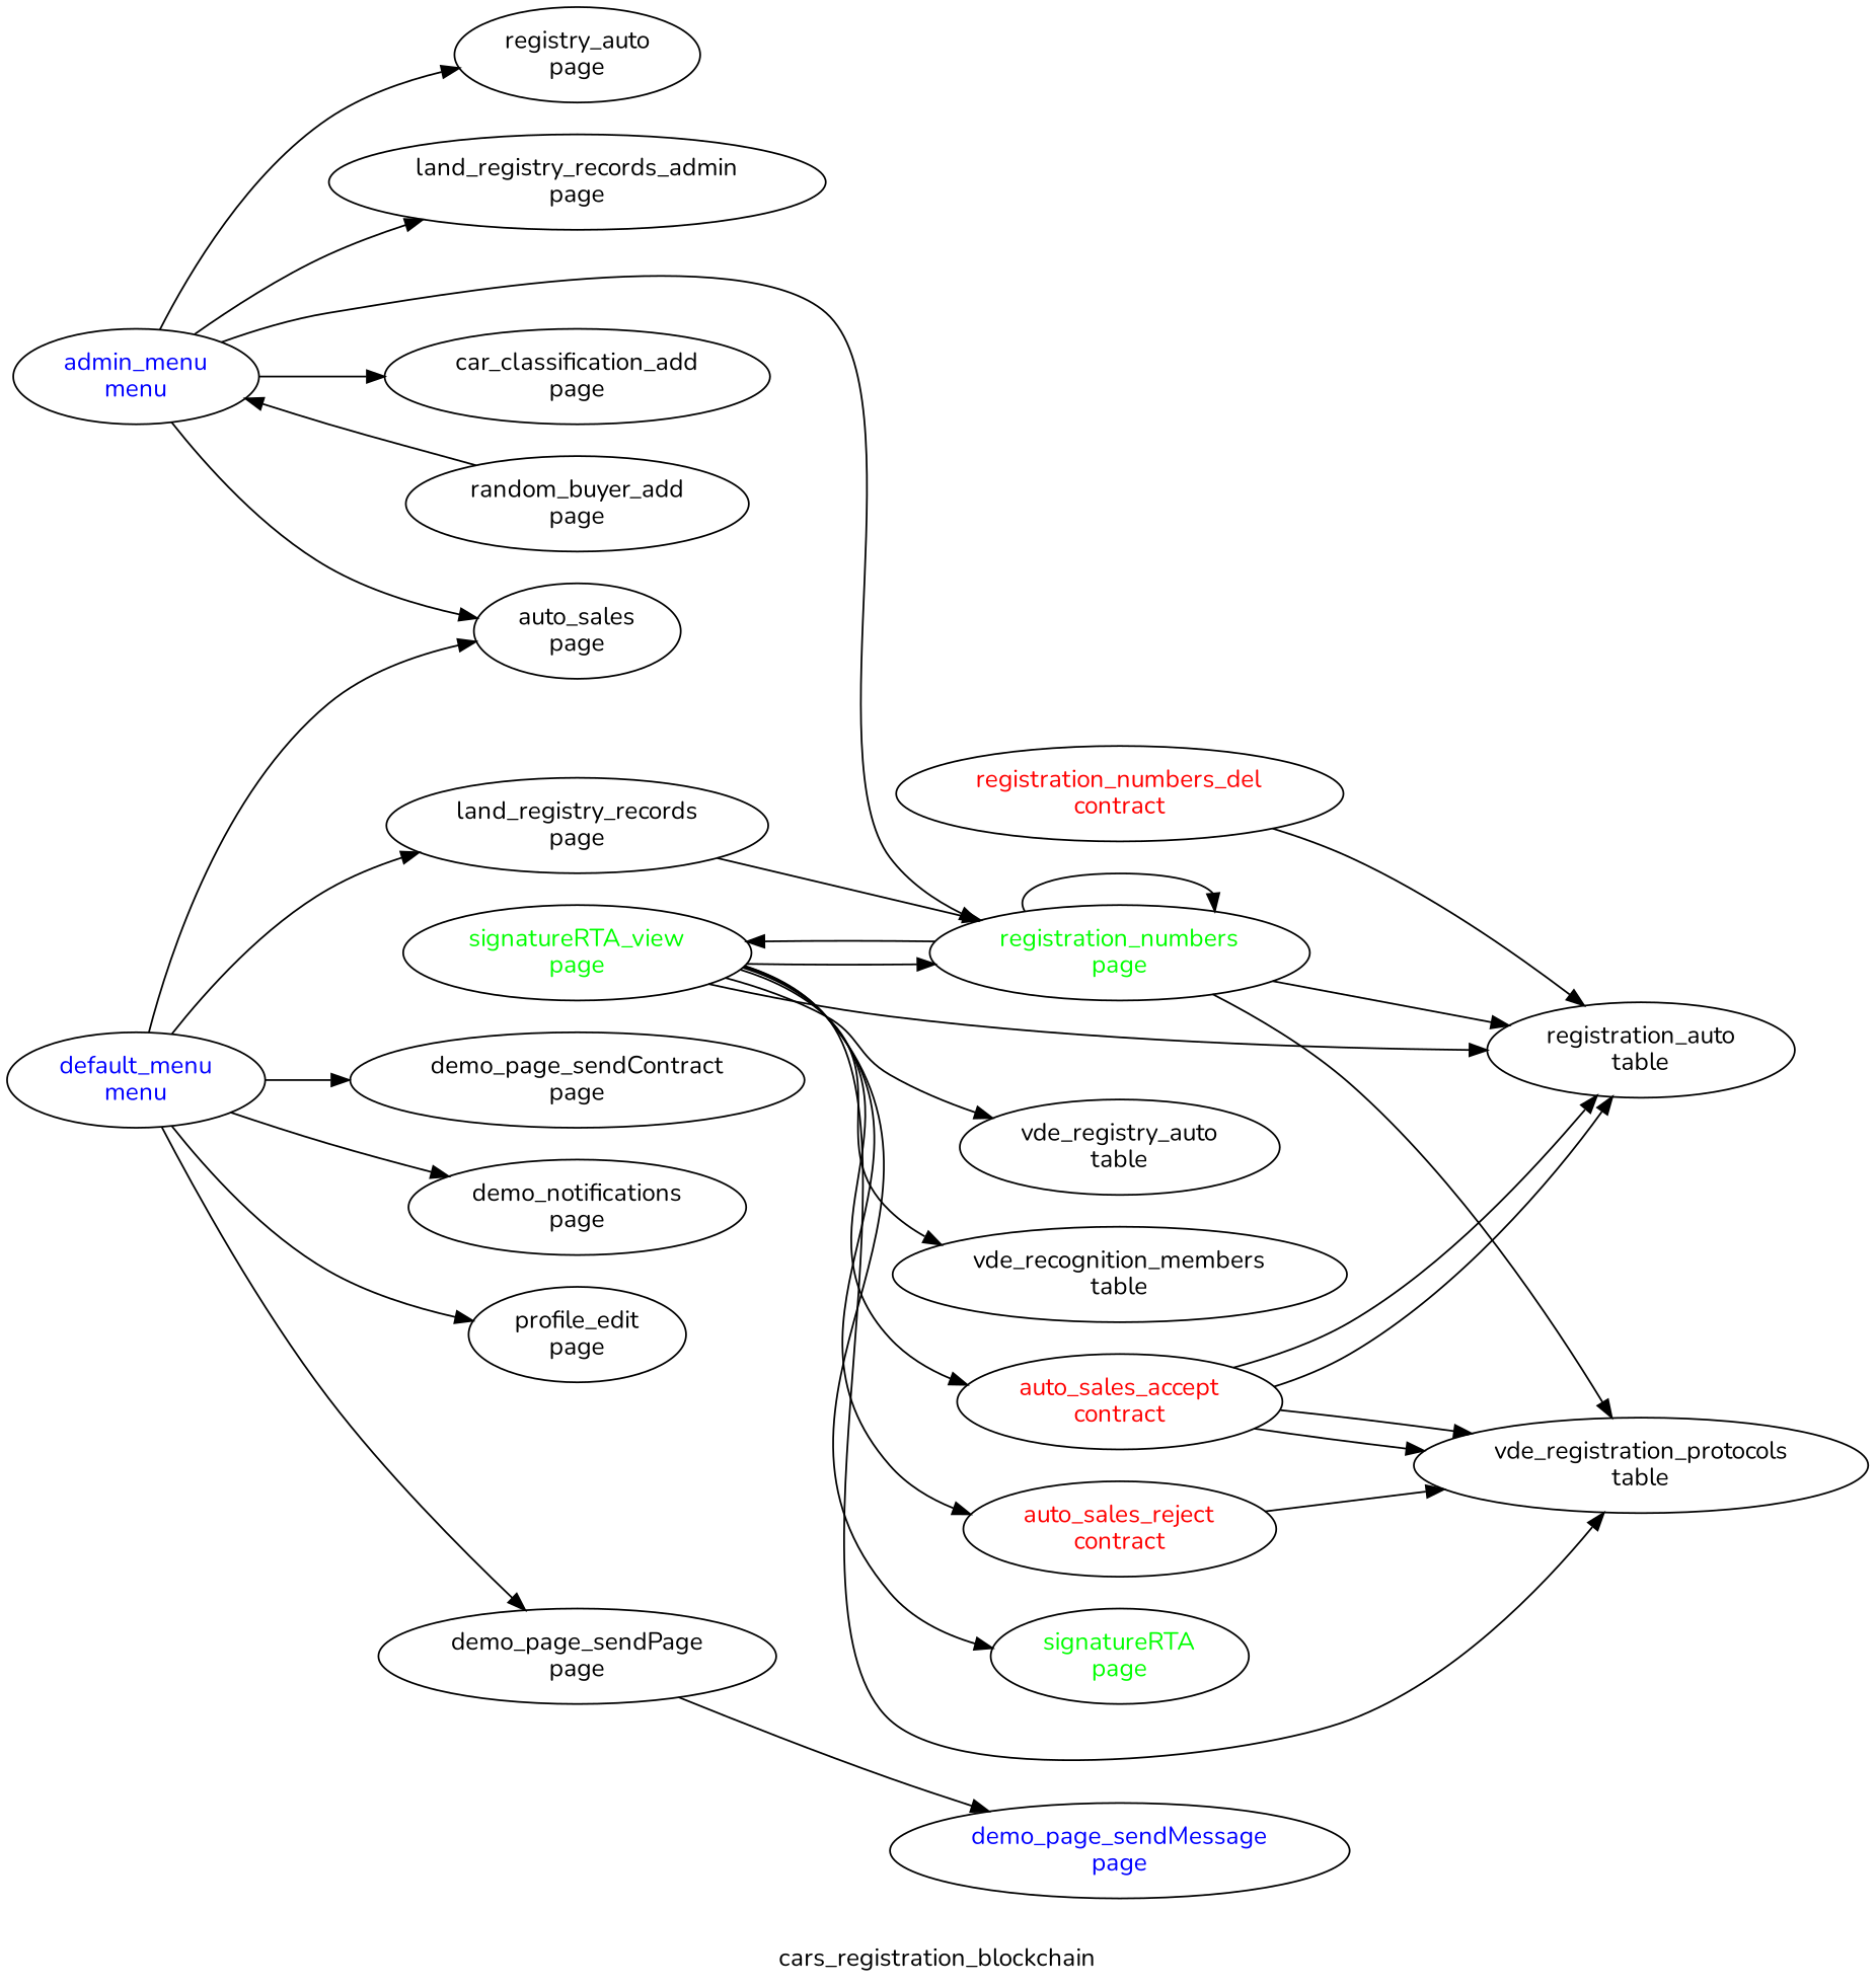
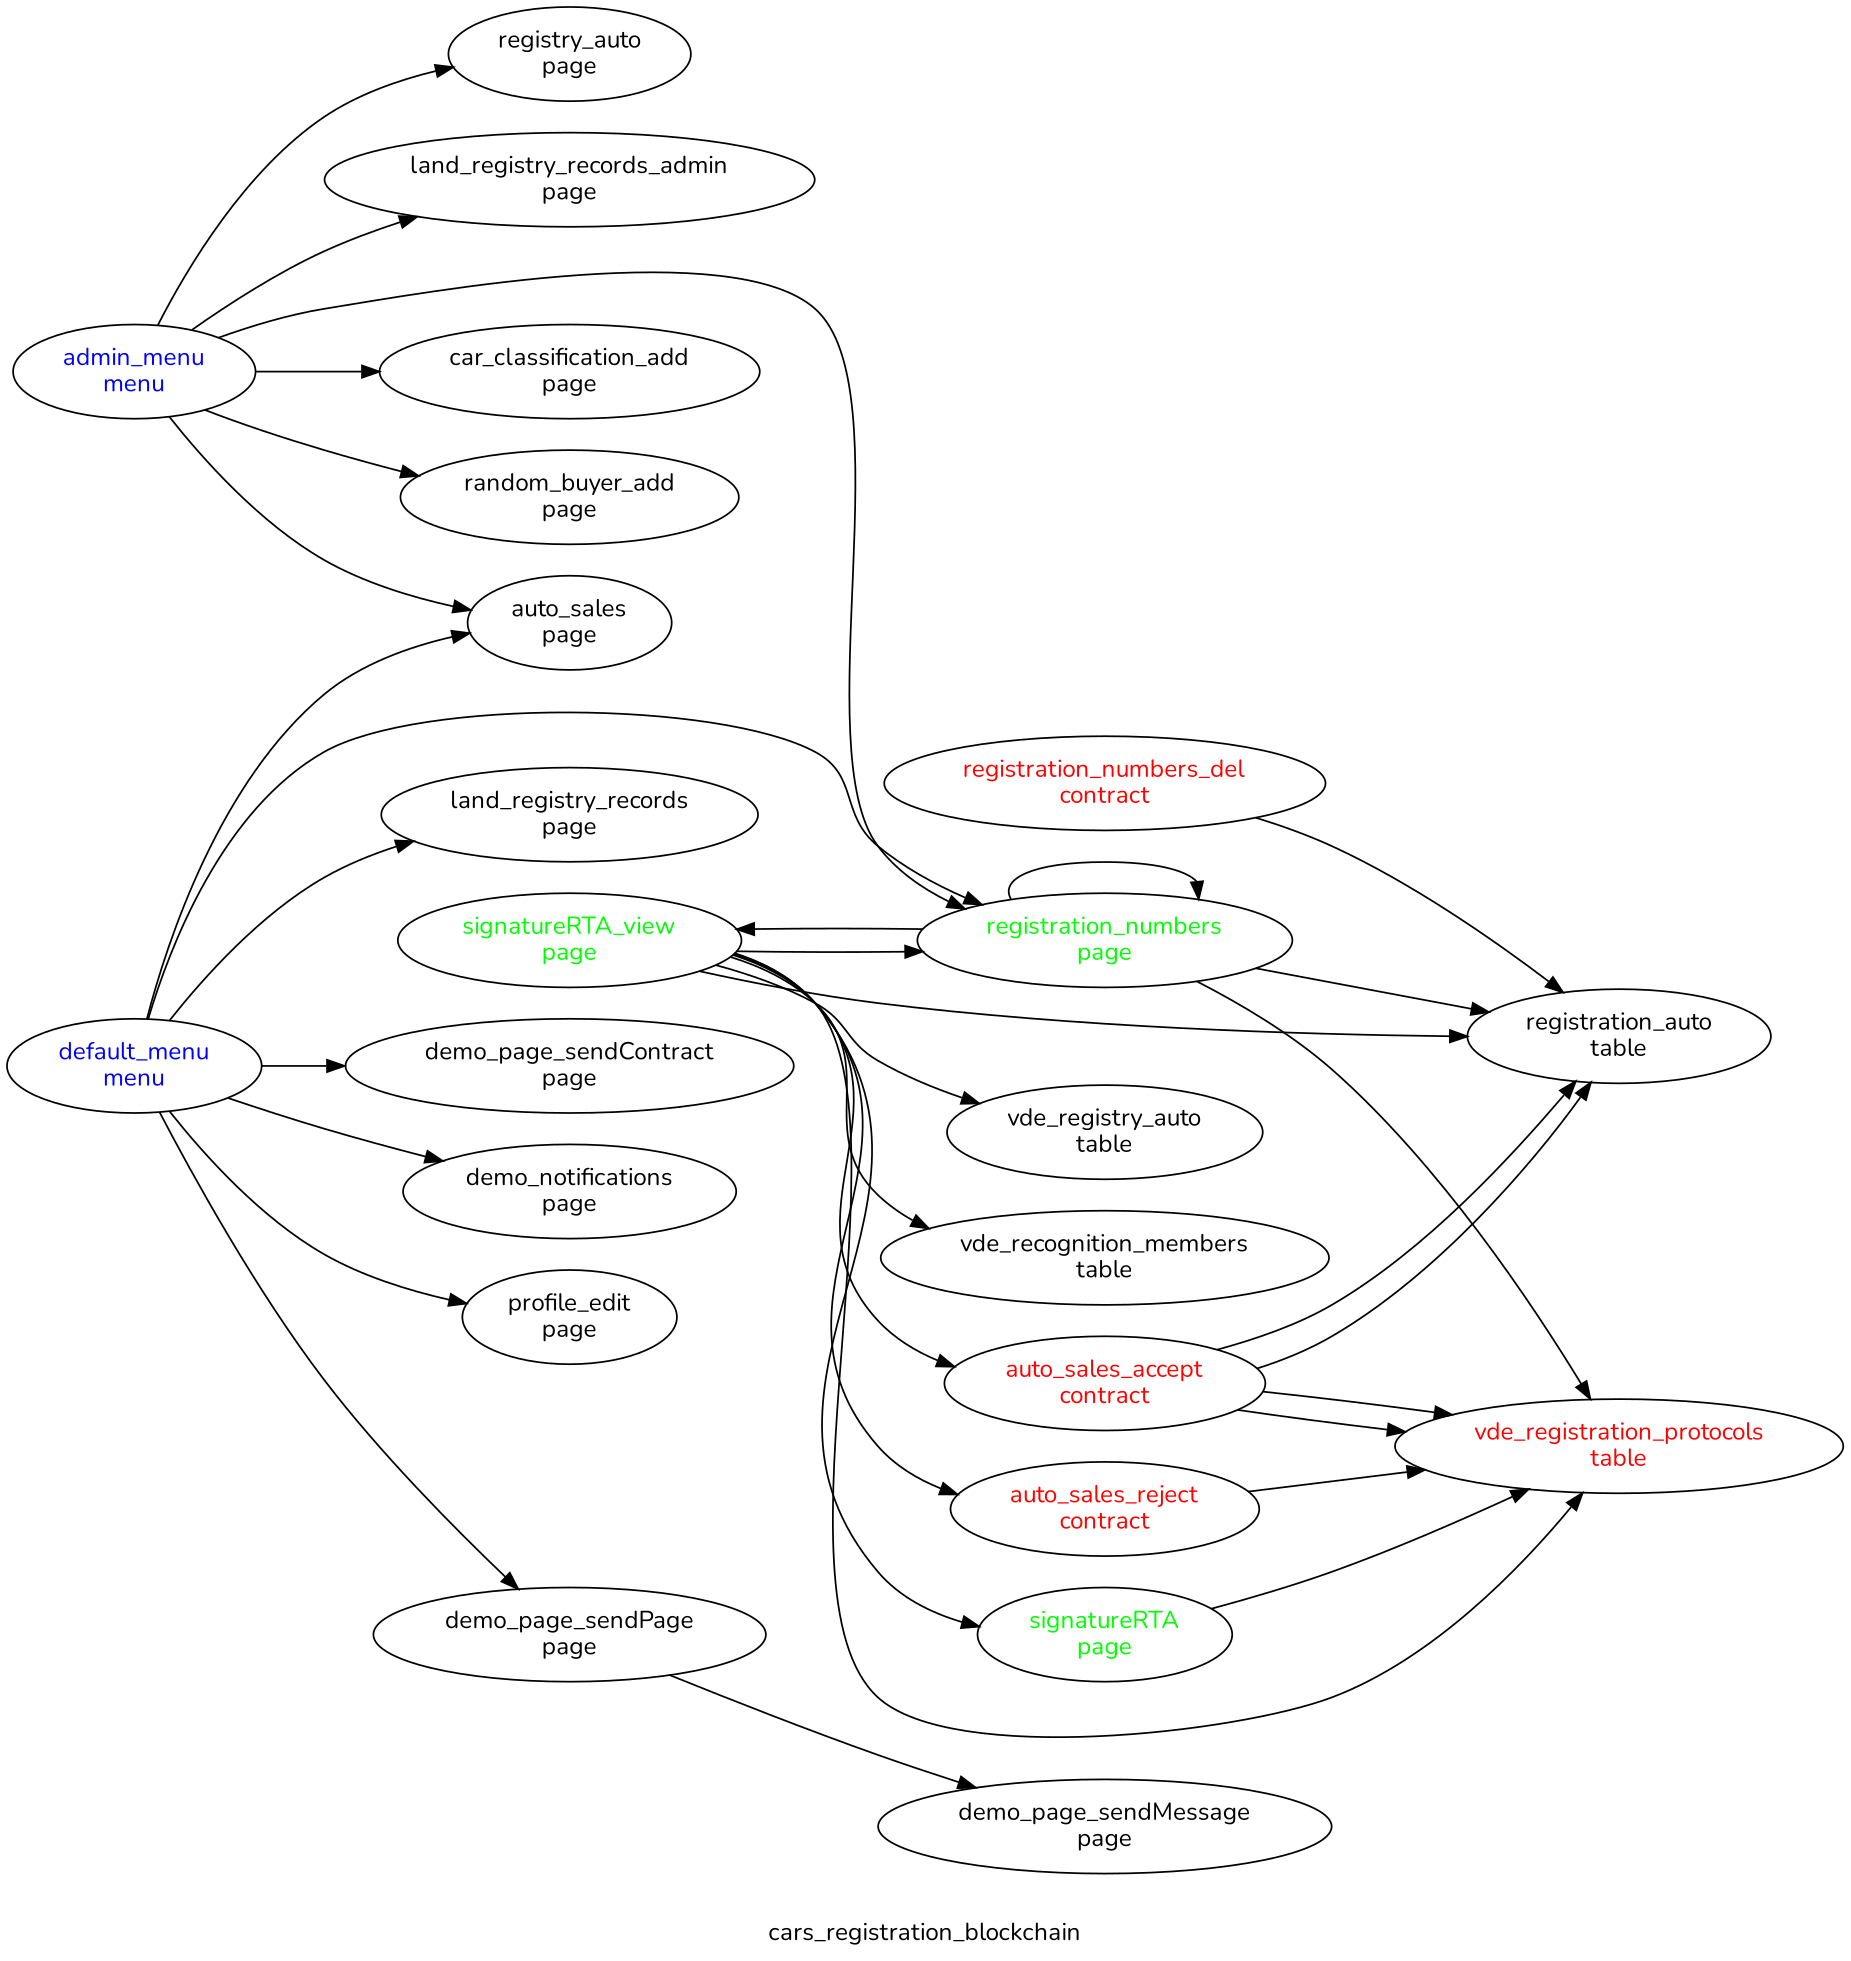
  digraph {
    fontname=Nunito
    label=cars_registration_blockchain
    rankdir=LR
    node [fontname=Nunito]
    edge [fontname=Nunito]
    "registration_numbers_del\ncontract" [fontcolor=red group=contracts]
    "registration_auto\ntable" [group=tables]
    "auto_sales_accept\ncontract" [fontcolor=red group=contracts]
-   "vde_registration_protocols\ntable"
+   "vde_registration_protocols\ntable" [fontcolor=red]
    "auto_sales_reject\ncontract" [fontcolor=red group=contracts]
    "admin_menu\nmenu" [fontcolor=blue group=menus]
    "land_registry_records_admin\npage"
    "car_classification_add\npage"
    "random_buyer_add\npage"
    "registry_auto\npage"
    "auto_sales\npage"
    "registration_numbers\npage" [fontcolor=green group=pages]
    "signatureRTA_view\npage" [fontcolor=green group=pages]
    "signatureRTA\npage" [fontcolor=green group=pages]
    "vde_registry_auto\ntable"
    "vde_recognition_members\ntable"
    "default_menu\nmenu" [fontcolor=blue group=menus]
    "demo_page_sendPage\npage"
    "demo_page_sendContract\npage"
    "demo_notifications\npage"
    "profile_edit\npage"
    "land_registry_records\npage"
-   "demo_page_sendMessage\npage" [fontcolor=blue]
+   "demo_page_sendMessage\npage"
    "registration_numbers_del\ncontract" -> "registration_auto\ntable"
    "auto_sales_accept\ncontract" -> "registration_auto\ntable"
    "auto_sales_accept\ncontract" -> "registration_auto\ntable"
    "auto_sales_accept\ncontract" -> "vde_registration_protocols\ntable"
    "auto_sales_accept\ncontract" -> "vde_registration_protocols\ntable"
    "auto_sales_reject\ncontract" -> "vde_registration_protocols\ntable"
    "admin_menu\nmenu" -> "land_registry_records_admin\npage"
    "admin_menu\nmenu" -> "car_classification_add\npage"
-   "random_buyer_add\npage" -> "admin_menu\nmenu"
+   "admin_menu\nmenu" -> "random_buyer_add\npage"
    "admin_menu\nmenu" -> "registry_auto\npage"
    "admin_menu\nmenu" -> "auto_sales\npage"
    "admin_menu\nmenu" -> "registration_numbers\npage"
    "registration_numbers\npage" -> "registration_auto\ntable"
    "registration_numbers\npage" -> "vde_registration_protocols\ntable"
    "registration_numbers\npage" -> "registration_numbers\npage"
    "registration_numbers\npage" -> "signatureRTA_view\npage"
    "signatureRTA_view\npage" -> "registration_auto\ntable"
    "signatureRTA_view\npage" -> "auto_sales_accept\ncontract"
    "signatureRTA_view\npage" -> "vde_registration_protocols\ntable"
    "signatureRTA_view\npage" -> "auto_sales_reject\ncontract"
    "signatureRTA_view\npage" -> "registration_numbers\npage"
    "signatureRTA_view\npage" -> "signatureRTA\npage"
    "signatureRTA_view\npage" -> "vde_registry_auto\ntable"
    "signatureRTA_view\npage" -> "vde_recognition_members\ntable"
+   "signatureRTA\npage" -> "vde_registration_protocols\ntable"
    "default_menu\nmenu" -> "auto_sales\npage"
-   "land_registry_records\npage" -> "registration_numbers\npage"
+   "default_menu\nmenu" -> "registration_numbers\npage"
    "default_menu\nmenu" -> "demo_page_sendPage\npage"
    "default_menu\nmenu" -> "demo_page_sendContract\npage"
    "default_menu\nmenu" -> "demo_notifications\npage"
    "default_menu\nmenu" -> "profile_edit\npage"
    "default_menu\nmenu" -> "land_registry_records\npage"
    "demo_page_sendPage\npage" -> "demo_page_sendMessage\npage"
  }
